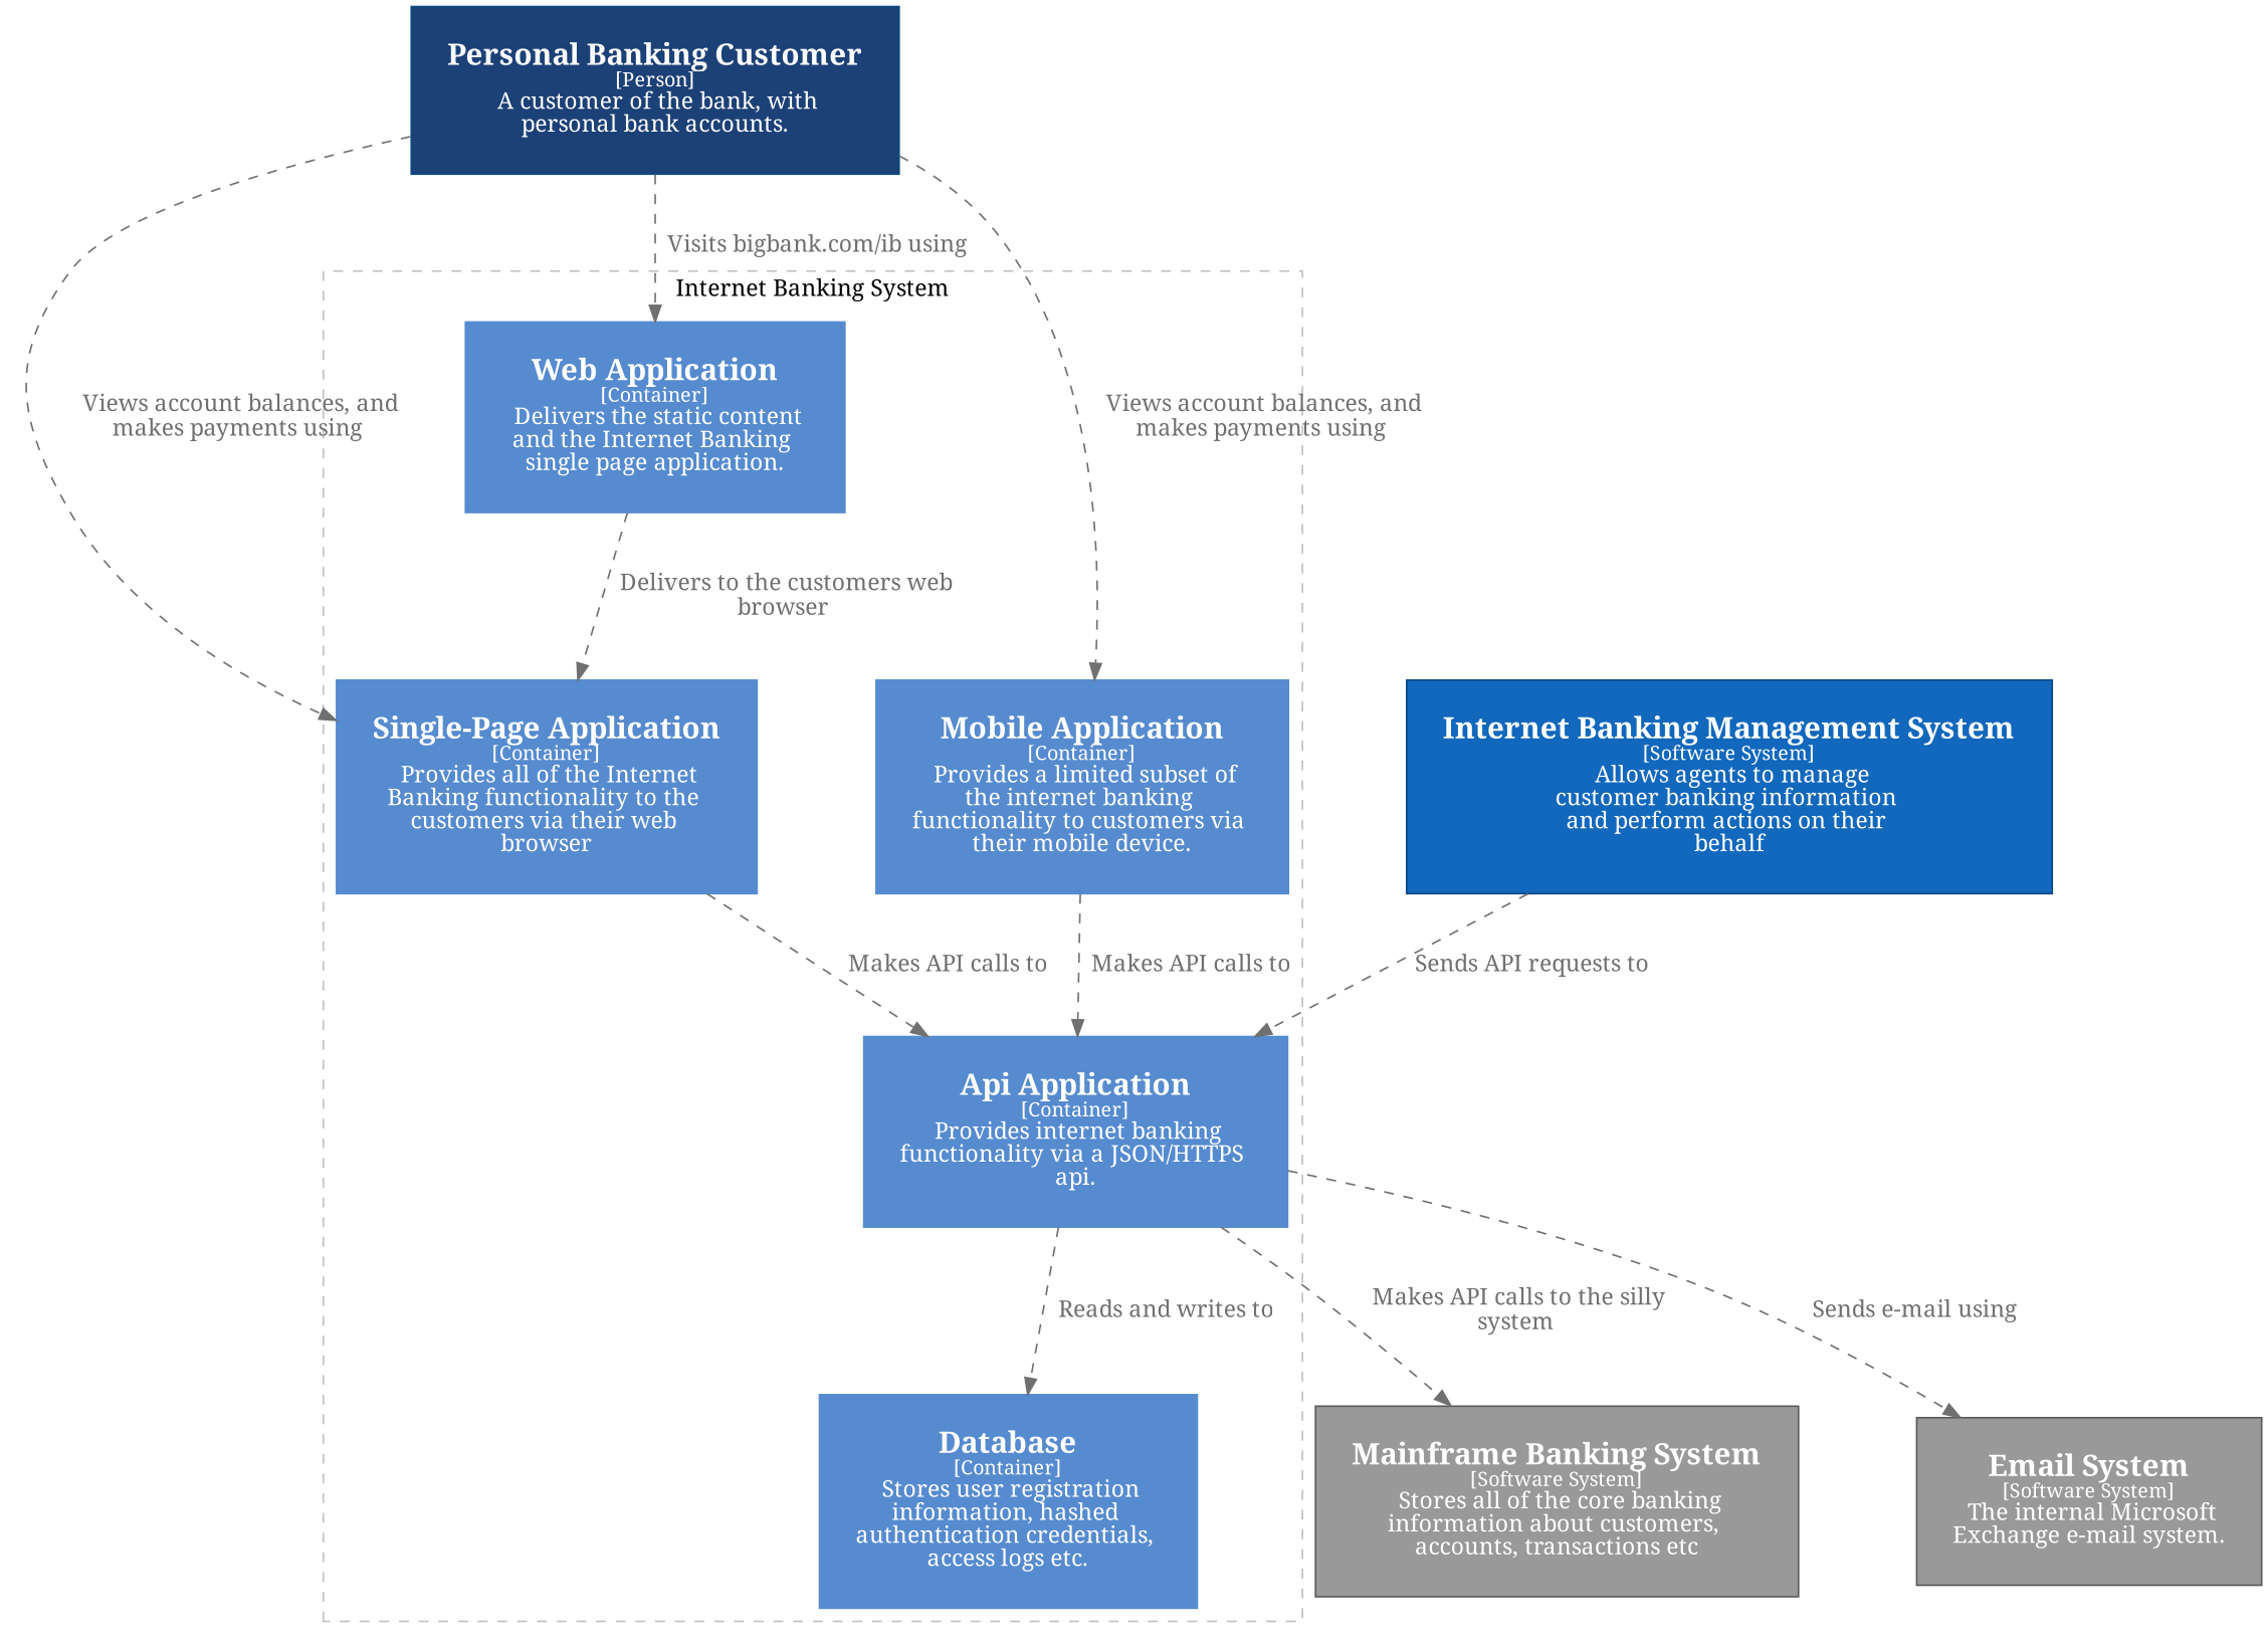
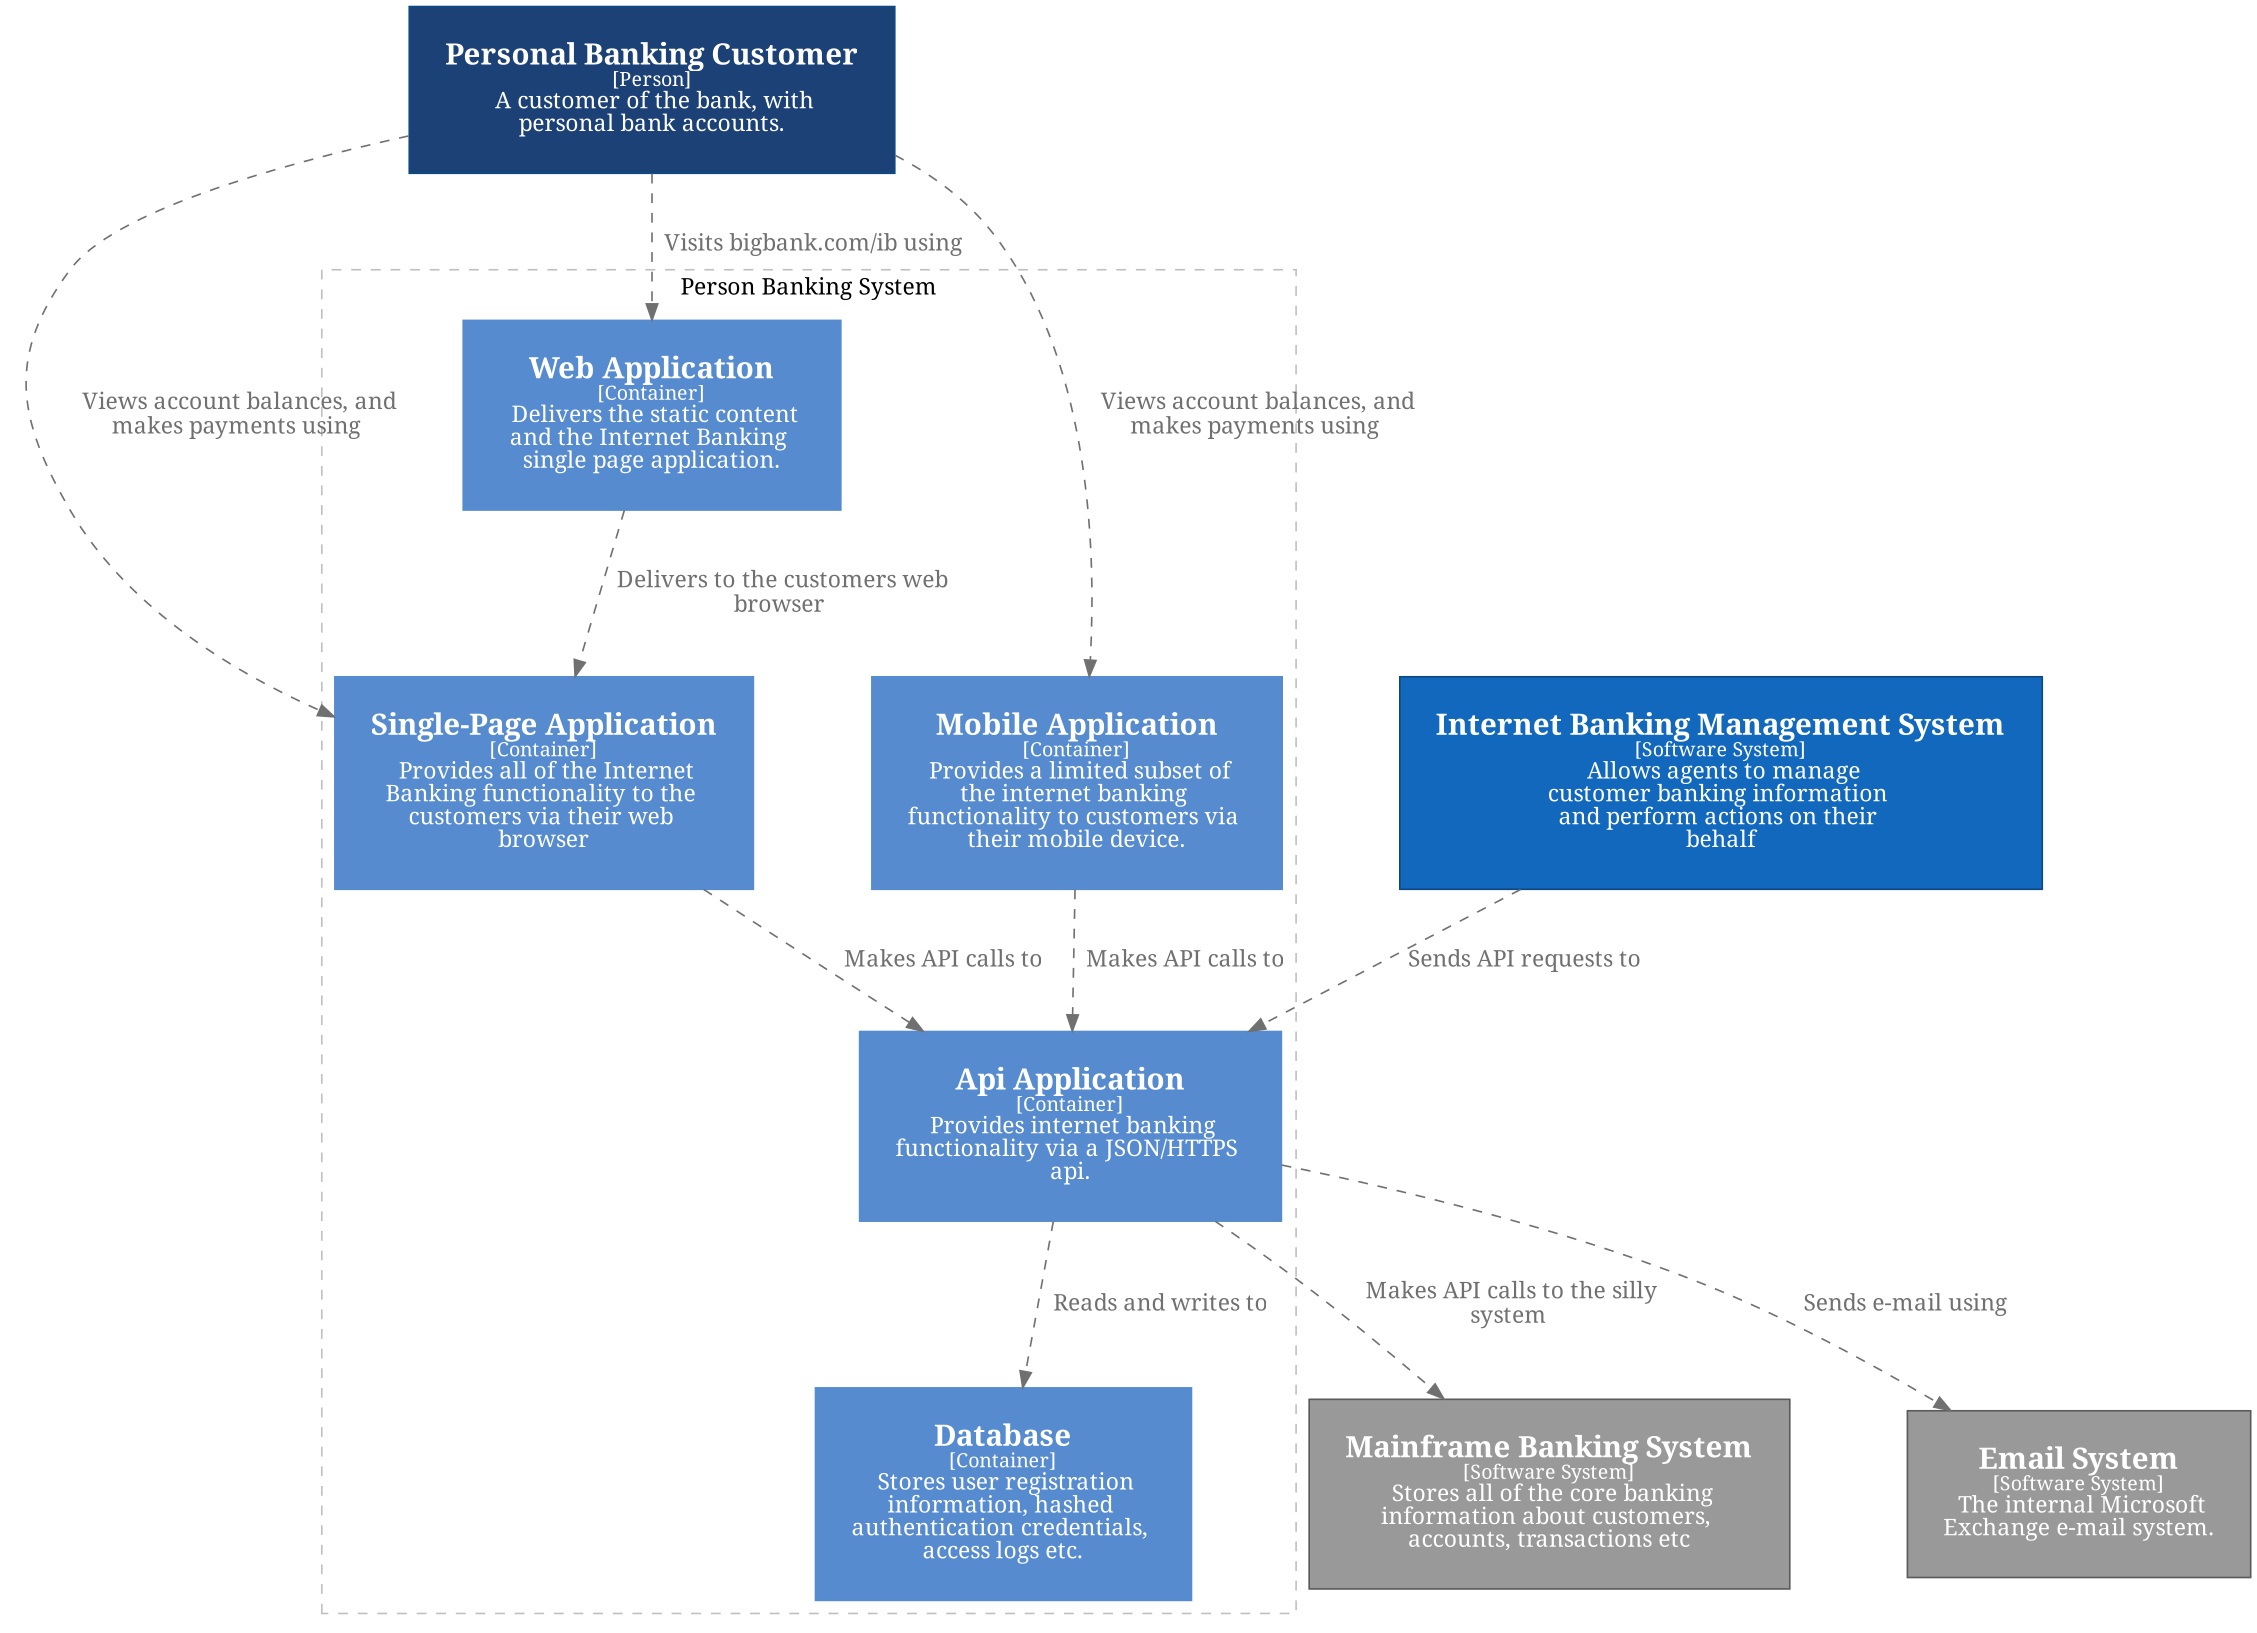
  digraph {
    compound=true
    fontname="Noto Serif"
    nodesep=1.0
    rankdir=TB
    ranksep=1.0
    node [color="#568BCF" fillcolor="#568BCF" fontcolor="#ffffff" fontname="Noto Serif" margin="0.3,0.3" shape=rect style=filled]
    edge [color="#707070" fontcolor="#707070" fontname="Noto Serif" style=dashed]
    n1 [label=<<font point-size="18"><b>Api Application</b></font><br /><font point-size="12">[Container]</font><br /><font point-size="14">  Provides internet banking <br />functionality via a JSON/HTTPS <br />api.</font>>]
    n2 [label=<<font point-size="18"><b>Single-Page Application</b></font><br /><font point-size="12">[Container]</font><br /><font point-size="14">  Provides all of the Internet <br />Banking functionality to the <br />customers via their web <br />browser</font>>]
    n3 [label=<<font point-size="18"><b>Mobile Application</b></font><br /><font point-size="12">[Container]</font><br /><font point-size="14">  Provides a limited subset of <br />the internet banking <br />functionality to customers via <br />their mobile device.</font>>]
    n4 [label=<<font point-size="18"><b>Web Application</b></font><br /><font point-size="12">[Container]</font><br /><font point-size="14">  Delivers the static content <br />and the Internet Banking <br />single page application.</font>>]
    n5 [label=<<font point-size="18"><b>Database</b></font><br /><font point-size="12">[Container]</font><br /><font point-size="14">  Stores user registration <br />information, hashed <br />authentication credentials, <br />access logs etc.</font>>]
    n6 [color="#5a5a5a" fillcolor="#999999" label=<<font point-size="18"><b>Mainframe Banking System</b></font><br /><font point-size="12">[Software System]</font><br /><font point-size="14">  Stores all of the core banking <br />information about customers, <br />accounts, transactions etc</font>>]
    n7 [color="#5a5a5a" fillcolor="#999999" label=<<font point-size="18"><b>Email System</b></font><br /><font point-size="12">[Software System]</font><br /><font point-size="14">  The internal Microsoft <br />Exchange e-mail system.</font>>]
    n8 [color="#0b4884" fillcolor="#1168bd" label=<<font point-size="18"><b>Internet Banking Management System</b></font><br /><font point-size="12">[Software System]</font><br /><font point-size="14">  Allows agents to manage <br />customer banking information <br />and perform actions on their <br />behalf</font>>]
    n9 [color="#0b4884" fillcolor="#1C4177" label=<<font point-size="18"><b>Personal Banking Customer</b></font><br /><font point-size="12">[Person]</font><br /><font point-size="14">  A customer of the bank, with <br />personal bank accounts.</font>>]
    subgraph cluster_1 {
      color=grey
-     label="Internet Banking System"
+     label="Person Banking System"
      style=dashed
      n1
      n2
      n3
      n4
      n5
    }
    n1 -> n5 [label=<<font point-size="14">  Reads and writes to</font>>]
    n1 -> n6 [label=<<font point-size="14">  Makes API calls to the silly <br />system</font>>]
    n1 -> n7 [label=<<font point-size="14">  Sends e-mail using</font>>]
    n2 -> n1 [label=<<font point-size="14">  Makes API calls to</font>>]
    n3 -> n1 [label=<<font point-size="14">  Makes API calls to</font>>]
    n4 -> n2 [label=<<font point-size="14">  Delivers to the customers web <br />browser</font>>]
    n8 -> n1 [label=<<font point-size="14">  Sends API requests to</font>>]
    n9 -> n2 [label=<<font point-size="14">  Views account balances, and <br />makes payments using</font>>]
    n9 -> n3 [label=<<font point-size="14">  Views account balances, and <br />makes payments using</font>>]
    n9 -> n4 [label=<<font point-size="14">  Visits bigbank.com/ib using</font>>]
  }
